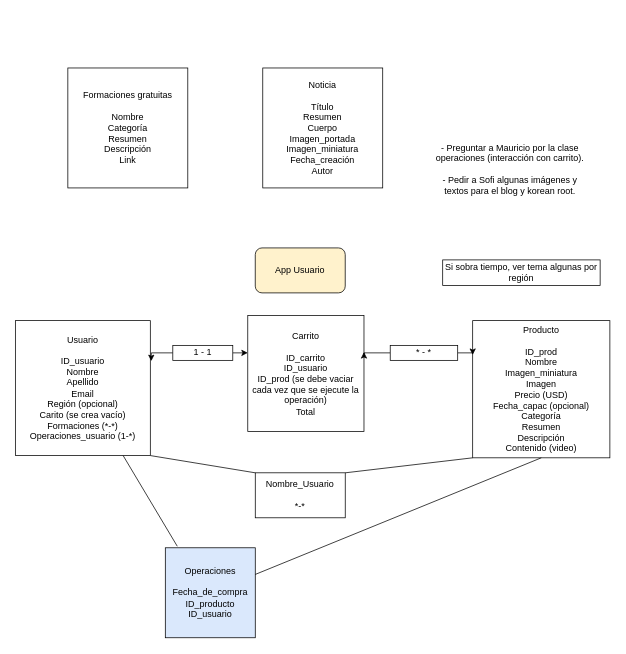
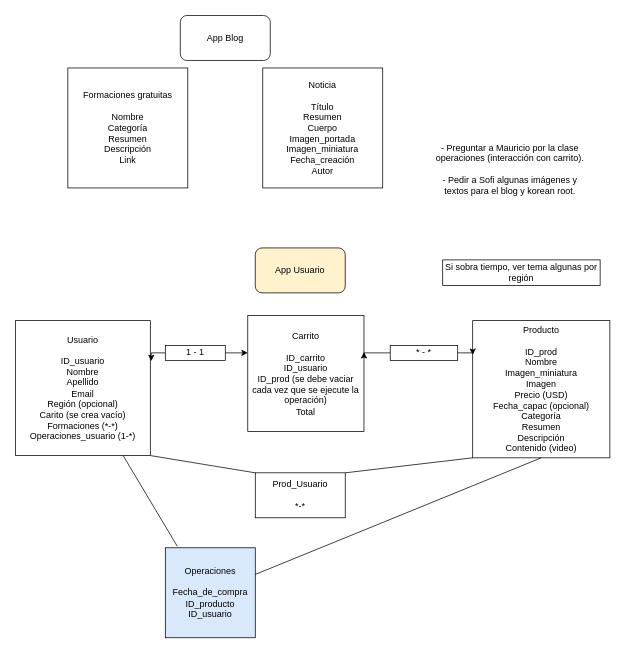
  <mxCell id="0" />
  <mxCell id="1" parent="0" />
  <mxCell id="2" value="Usuario&lt;br&gt;&lt;br&gt;ID_usuario&lt;br&gt;Nombre&lt;br&gt;Apellido&lt;br&gt;Email&lt;br&gt;Región (opcional)&lt;br&gt;Carito (se crea vacío)&lt;br&gt;Formaciones (*-*)&lt;br&gt;Operaciones_usuario (1-*)" style="whiteSpace=wrap;html=1;aspect=fixed;" parent="1" vertex="1"><mxGeometry x="20" y="427" width="180" height="180" as="geometry" /></mxCell>
  <mxCell id="3" value="Producto&lt;br&gt;&lt;br&gt;ID_prod&lt;br&gt;Nombre&lt;br&gt;Imagen_miniatura&lt;br&gt;Imagen&lt;br&gt;Precio (USD)&lt;br&gt;Fecha_capac (opcional)&lt;br&gt;Categoría&lt;br&gt;Resumen&lt;br&gt;Descripción&lt;br&gt;Contenido (video)" style="whiteSpace=wrap;html=1;aspect=fixed;" parent="1" vertex="1"><mxGeometry x="630" y="427" width="183" height="183" as="geometry" /></mxCell>
  <mxCell id="4" value="Formaciones gratuitas&lt;br&gt;&lt;br&gt;Nombre&lt;br&gt;Categoría&lt;br&gt;Resumen&lt;br&gt;Descripción&lt;br&gt;Link" style="whiteSpace=wrap;html=1;aspect=fixed;" parent="1" vertex="1"><mxGeometry x="90" y="90" width="160" height="160" as="geometry" /></mxCell>
  <mxCell id="5" value="App Usuario" style="rounded=1;whiteSpace=wrap;html=1;fillColor=#fff2cc;" parent="1" vertex="1"><mxGeometry x="340" y="330" width="120" height="60" as="geometry" /></mxCell>
  <mxCell id="6" value="Carrito&lt;br&gt;&lt;br&gt;ID_carrito&lt;br&gt;ID_usuario&lt;br&gt;ID_prod (se debe vaciar cada vez que se ejecute la operación)&lt;br&gt;Total" style="whiteSpace=wrap;html=1;aspect=fixed;" parent="1" vertex="1"><mxGeometry x="330" y="420" width="155" height="155" as="geometry" /></mxCell>
  <mxCell id="7" style="edgeStyle=orthogonalEdgeStyle;rounded=0;orthogonalLoop=1;jettySize=auto;html=1;exitX=0;exitY=0.5;exitDx=0;exitDy=0;entryX=1.007;entryY=0.3;entryDx=0;entryDy=0;entryPerimeter=0;" parent="1" source="9" target="2" edge="1"><mxGeometry relative="1" as="geometry" /></mxCell>
  <mxCell id="8" style="edgeStyle=orthogonalEdgeStyle;rounded=0;orthogonalLoop=1;jettySize=auto;html=1;exitX=1;exitY=0.5;exitDx=0;exitDy=0;entryX=0;entryY=0.323;entryDx=0;entryDy=0;entryPerimeter=0;" parent="1" source="9" target="6" edge="1"><mxGeometry relative="1" as="geometry" /></mxCell>
- <mxCell id="9" value="1 - 1" style="rounded=0;whiteSpace=wrap;html=1;" parent="1" vertex="1"><mxGeometry x="230" y="460" width="80" height="20" as="geometry" /></mxCell>
+ <mxCell id="9" value="1 - 1" style="rounded=0;whiteSpace=wrap;html=1;" parent="1" vertex="1"><mxGeometry x="220" y="460" width="80" height="20" as="geometry" /></mxCell>
  <mxCell id="10" style="edgeStyle=orthogonalEdgeStyle;rounded=0;orthogonalLoop=1;jettySize=auto;html=1;exitX=0;exitY=0.5;exitDx=0;exitDy=0;entryX=1;entryY=0.316;entryDx=0;entryDy=0;entryPerimeter=0;" parent="1" source="12" target="6" edge="1"><mxGeometry relative="1" as="geometry" /></mxCell>
  <mxCell id="11" style="edgeStyle=orthogonalEdgeStyle;rounded=0;orthogonalLoop=1;jettySize=auto;html=1;exitX=1;exitY=0.5;exitDx=0;exitDy=0;entryX=0;entryY=0.25;entryDx=0;entryDy=0;" parent="1" source="12" target="3" edge="1"><mxGeometry relative="1" as="geometry" /></mxCell>
  <mxCell id="12" value="* - *" style="rounded=0;whiteSpace=wrap;html=1;" parent="1" vertex="1"><mxGeometry x="520" y="460" width="90" height="20" as="geometry" /></mxCell>
- <mxCell id="13" value="Nombre_Usuario&lt;br&gt;&lt;br&gt;*-*" style="rounded=0;whiteSpace=wrap;html=1;" parent="1" vertex="1"><mxGeometry x="340" y="630" width="120" height="60" as="geometry" /></mxCell>
+ <mxCell id="13" value="Prod_Usuario&lt;br&gt;&lt;br&gt;*-*" style="rounded=0;whiteSpace=wrap;html=1;" parent="1" vertex="1"><mxGeometry x="340" y="630" width="120" height="60" as="geometry" /></mxCell>
  <mxCell id="14" value="" style="endArrow=none;html=1;rounded=0;exitX=1;exitY=1;exitDx=0;exitDy=0;entryX=0;entryY=0;entryDx=0;entryDy=0;" parent="1" source="2" target="13" edge="1"><mxGeometry width="50" height="50" relative="1" as="geometry"><mxPoint x="330" y="660" as="sourcePoint" /><mxPoint x="380" y="610" as="targetPoint" /></mxGeometry></mxCell>
  <mxCell id="15" value="" style="endArrow=none;html=1;rounded=0;entryX=1;entryY=0;entryDx=0;entryDy=0;exitX=0;exitY=1;exitDx=0;exitDy=0;" parent="1" source="3" target="13" edge="1"><mxGeometry width="50" height="50" relative="1" as="geometry"><mxPoint x="330" y="660" as="sourcePoint" /><mxPoint x="380" y="610" as="targetPoint" /></mxGeometry></mxCell>
  <mxCell id="16" value="Si sobra tiempo, ver tema algunas por región" style="rounded=0;whiteSpace=wrap;html=1;" parent="1" vertex="1"><mxGeometry x="590" y="346" width="210" height="34" as="geometry" /></mxCell>
  <mxCell id="17" value="Operaciones&lt;br&gt;&lt;br&gt;Fecha_de_compra&lt;br&gt;ID_producto&lt;br&gt;ID_usuario" style="whiteSpace=wrap;html=1;aspect=fixed;fillColor=#dae8fc;" parent="1" vertex="1"><mxGeometry x="220" y="730" width="120" height="120" as="geometry" /></mxCell>
  <mxCell id="18" value="" style="endArrow=none;html=1;rounded=0;entryX=0.5;entryY=1;entryDx=0;entryDy=0;" parent="1" source="17" target="3" edge="1"><mxGeometry width="50" height="50" relative="1" as="geometry"><mxPoint x="280" y="625" as="sourcePoint" /><mxPoint x="330" y="575" as="targetPoint" /></mxGeometry></mxCell>
  <mxCell id="19" value="" style="endArrow=none;html=1;rounded=0;exitX=0.133;exitY=-0.017;exitDx=0;exitDy=0;exitPerimeter=0;" parent="1" source="17" target="2" edge="1"><mxGeometry width="50" height="50" relative="1" as="geometry"><mxPoint x="160" y="660" as="sourcePoint" /><mxPoint x="210" y="610" as="targetPoint" /></mxGeometry></mxCell>
+ <mxCell id="20" value="App Blog" style="rounded=1;whiteSpace=wrap;html=1;" parent="1" vertex="1"><mxGeometry x="240" y="20" width="120" height="60" as="geometry" /></mxCell>
  <mxCell id="21" value="Noticia&lt;br&gt;&lt;br&gt;Título&lt;br&gt;Resumen&lt;br&gt;Cuerpo&lt;br&gt;Imagen_portada&lt;br&gt;Imagen_miniatura&lt;br&gt;Fecha_creación&lt;br&gt;Autor" style="whiteSpace=wrap;html=1;aspect=fixed;" parent="1" vertex="1"><mxGeometry x="350" y="90" width="160" height="160" as="geometry" /></mxCell>
  <mxCell id="22" value="- Preguntar a Mauricio por la clase operaciones (interacción con carrito).&lt;br&gt;&lt;br&gt;- Pedir a Sofi algunas imágenes y textos para el blog y korean root." style="text;html=1;strokeColor=none;fillColor=none;align=center;verticalAlign=middle;whiteSpace=wrap;rounded=0;" parent="1" vertex="1"><mxGeometry x="580" y="150" width="200" height="150" as="geometry" /></mxCell>
